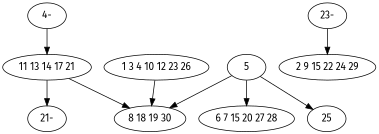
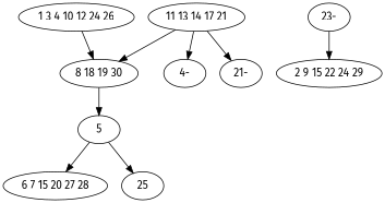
  digraph {
    fontname="Fira Sans"
    node [fontname="Fira Sans"]
    edge [fontname="Fira Sans"]
-   n1 [label="1 3 4 10 12 23 26"]
+   n1 [label="1 3 4 10 12 24 26"]
    n2 [label="8 18 19 30"]
    n3 [label="4-"]
    n4 [label="11 13 14 17 21"]
    n5 [label="21-"]
    n6 [label=5]
    n7 [label="6 7 15 20 27 28"]
    n8 [label=25]
    n9 [label="23-"]
    n10 [label="2 9 15 22 24 29"]
    n1 -> n2
-   n6 -> n2
-   n3 -> n4
+   n2 -> n6
+   n4 -> n3
    n4 -> n2
    n4 -> n5
    n6 -> n7
    n6 -> n8
    n9 -> n10
  }
